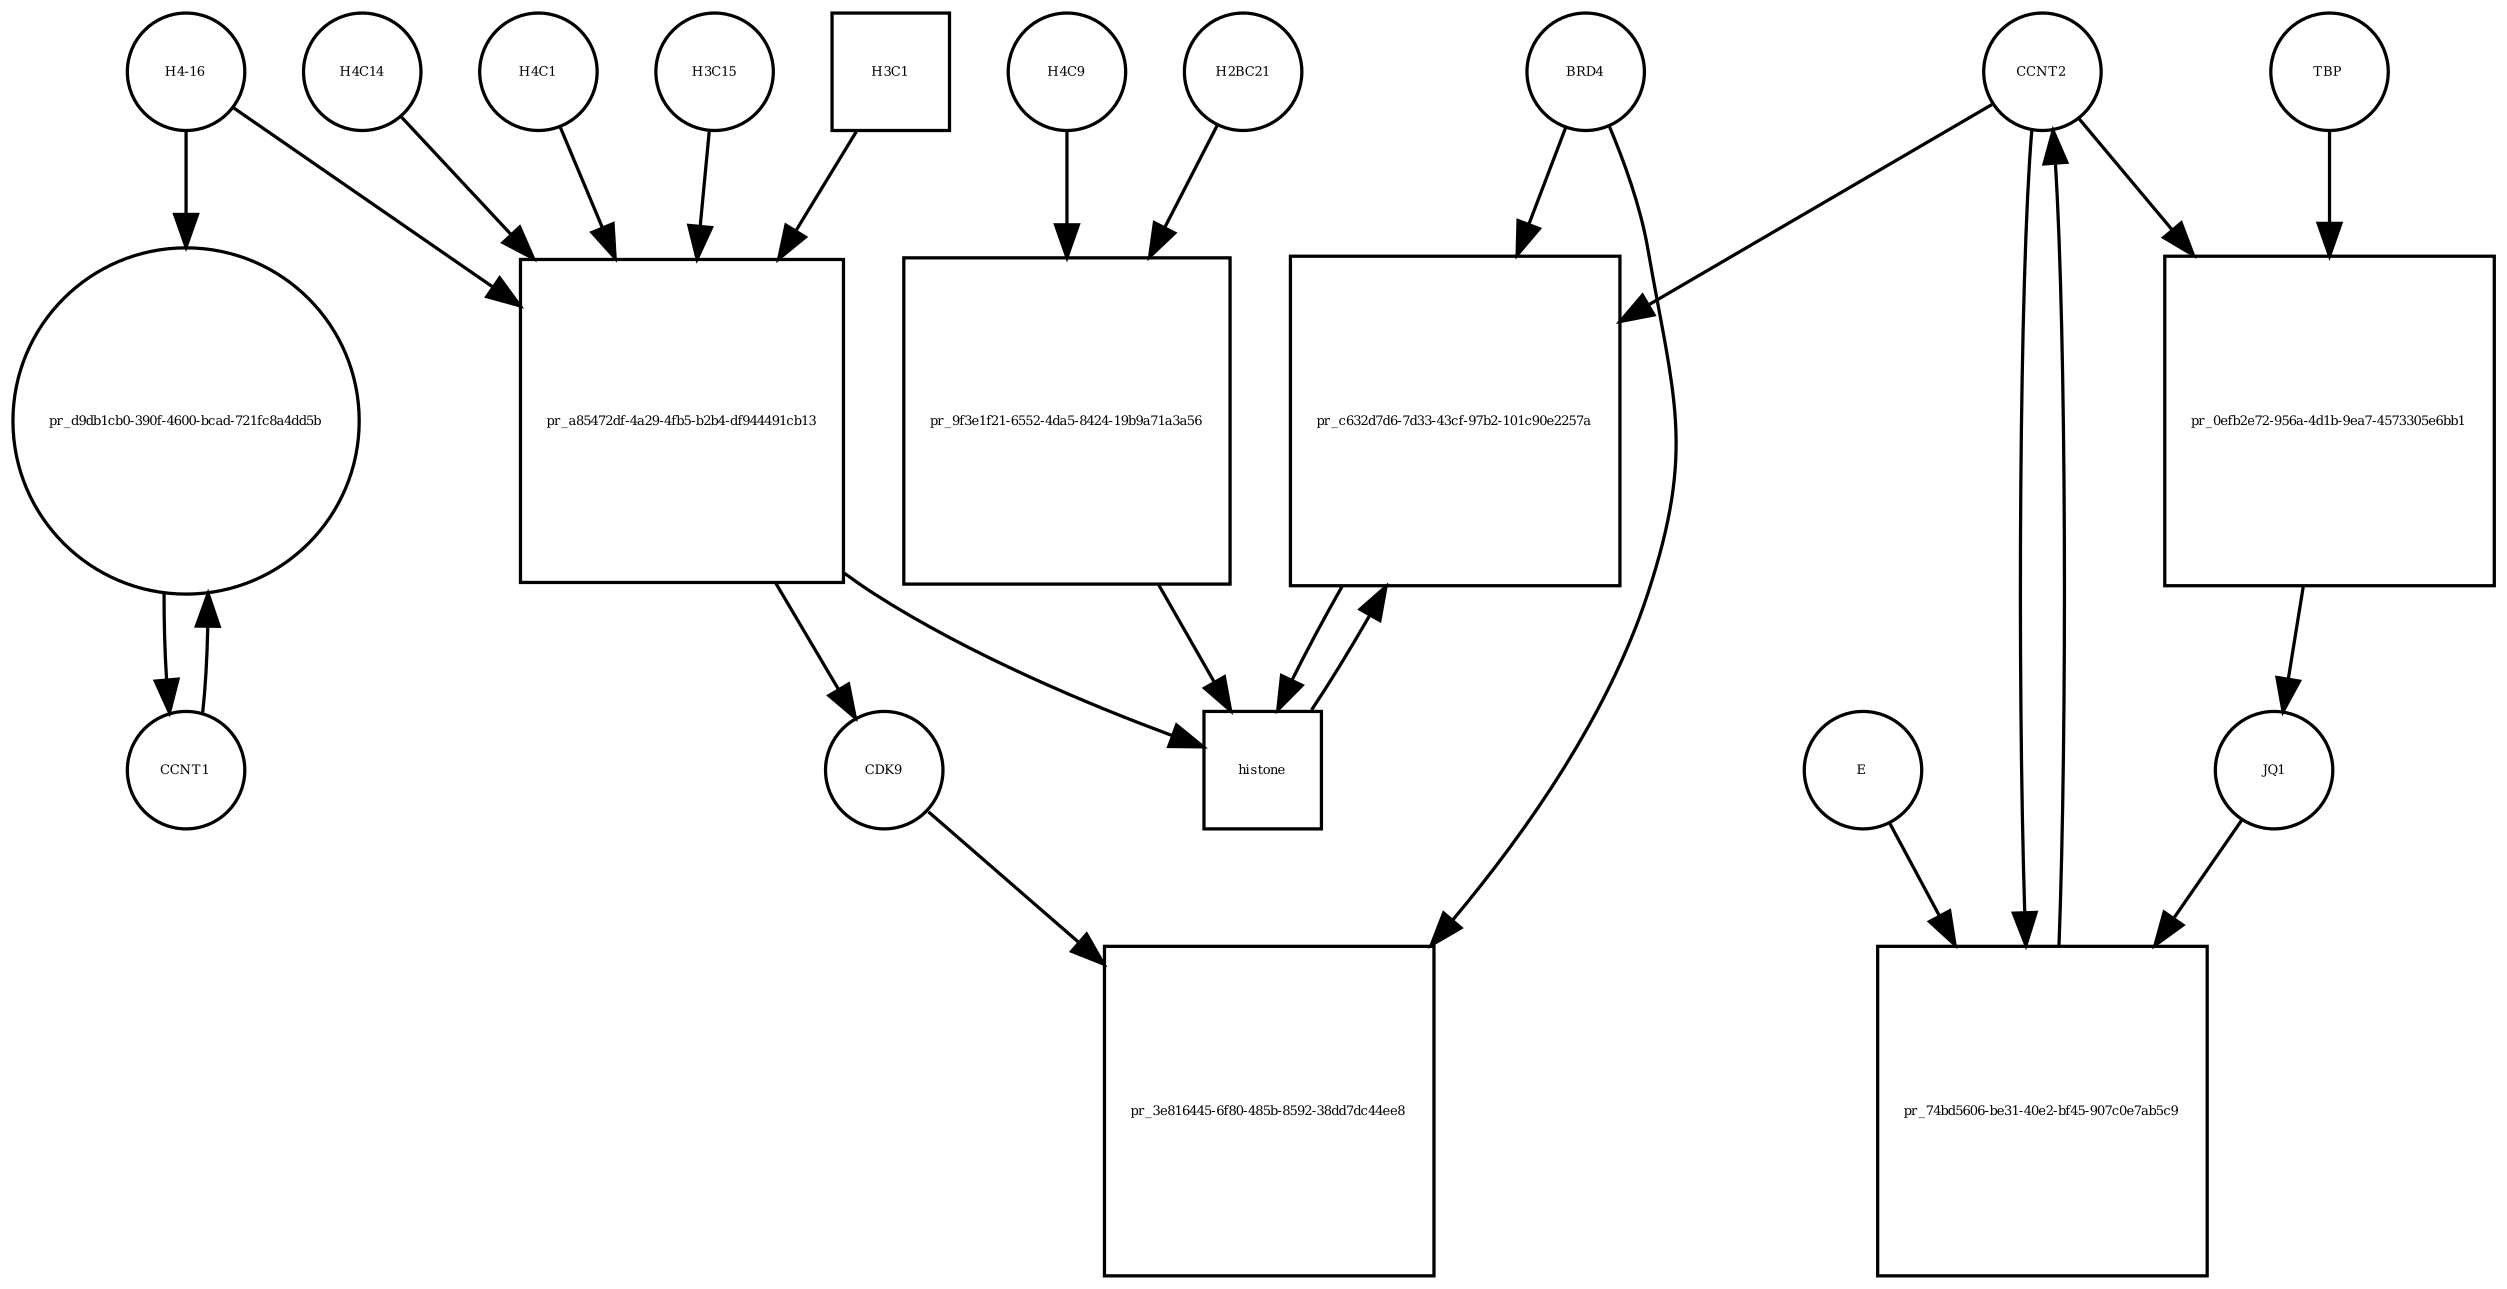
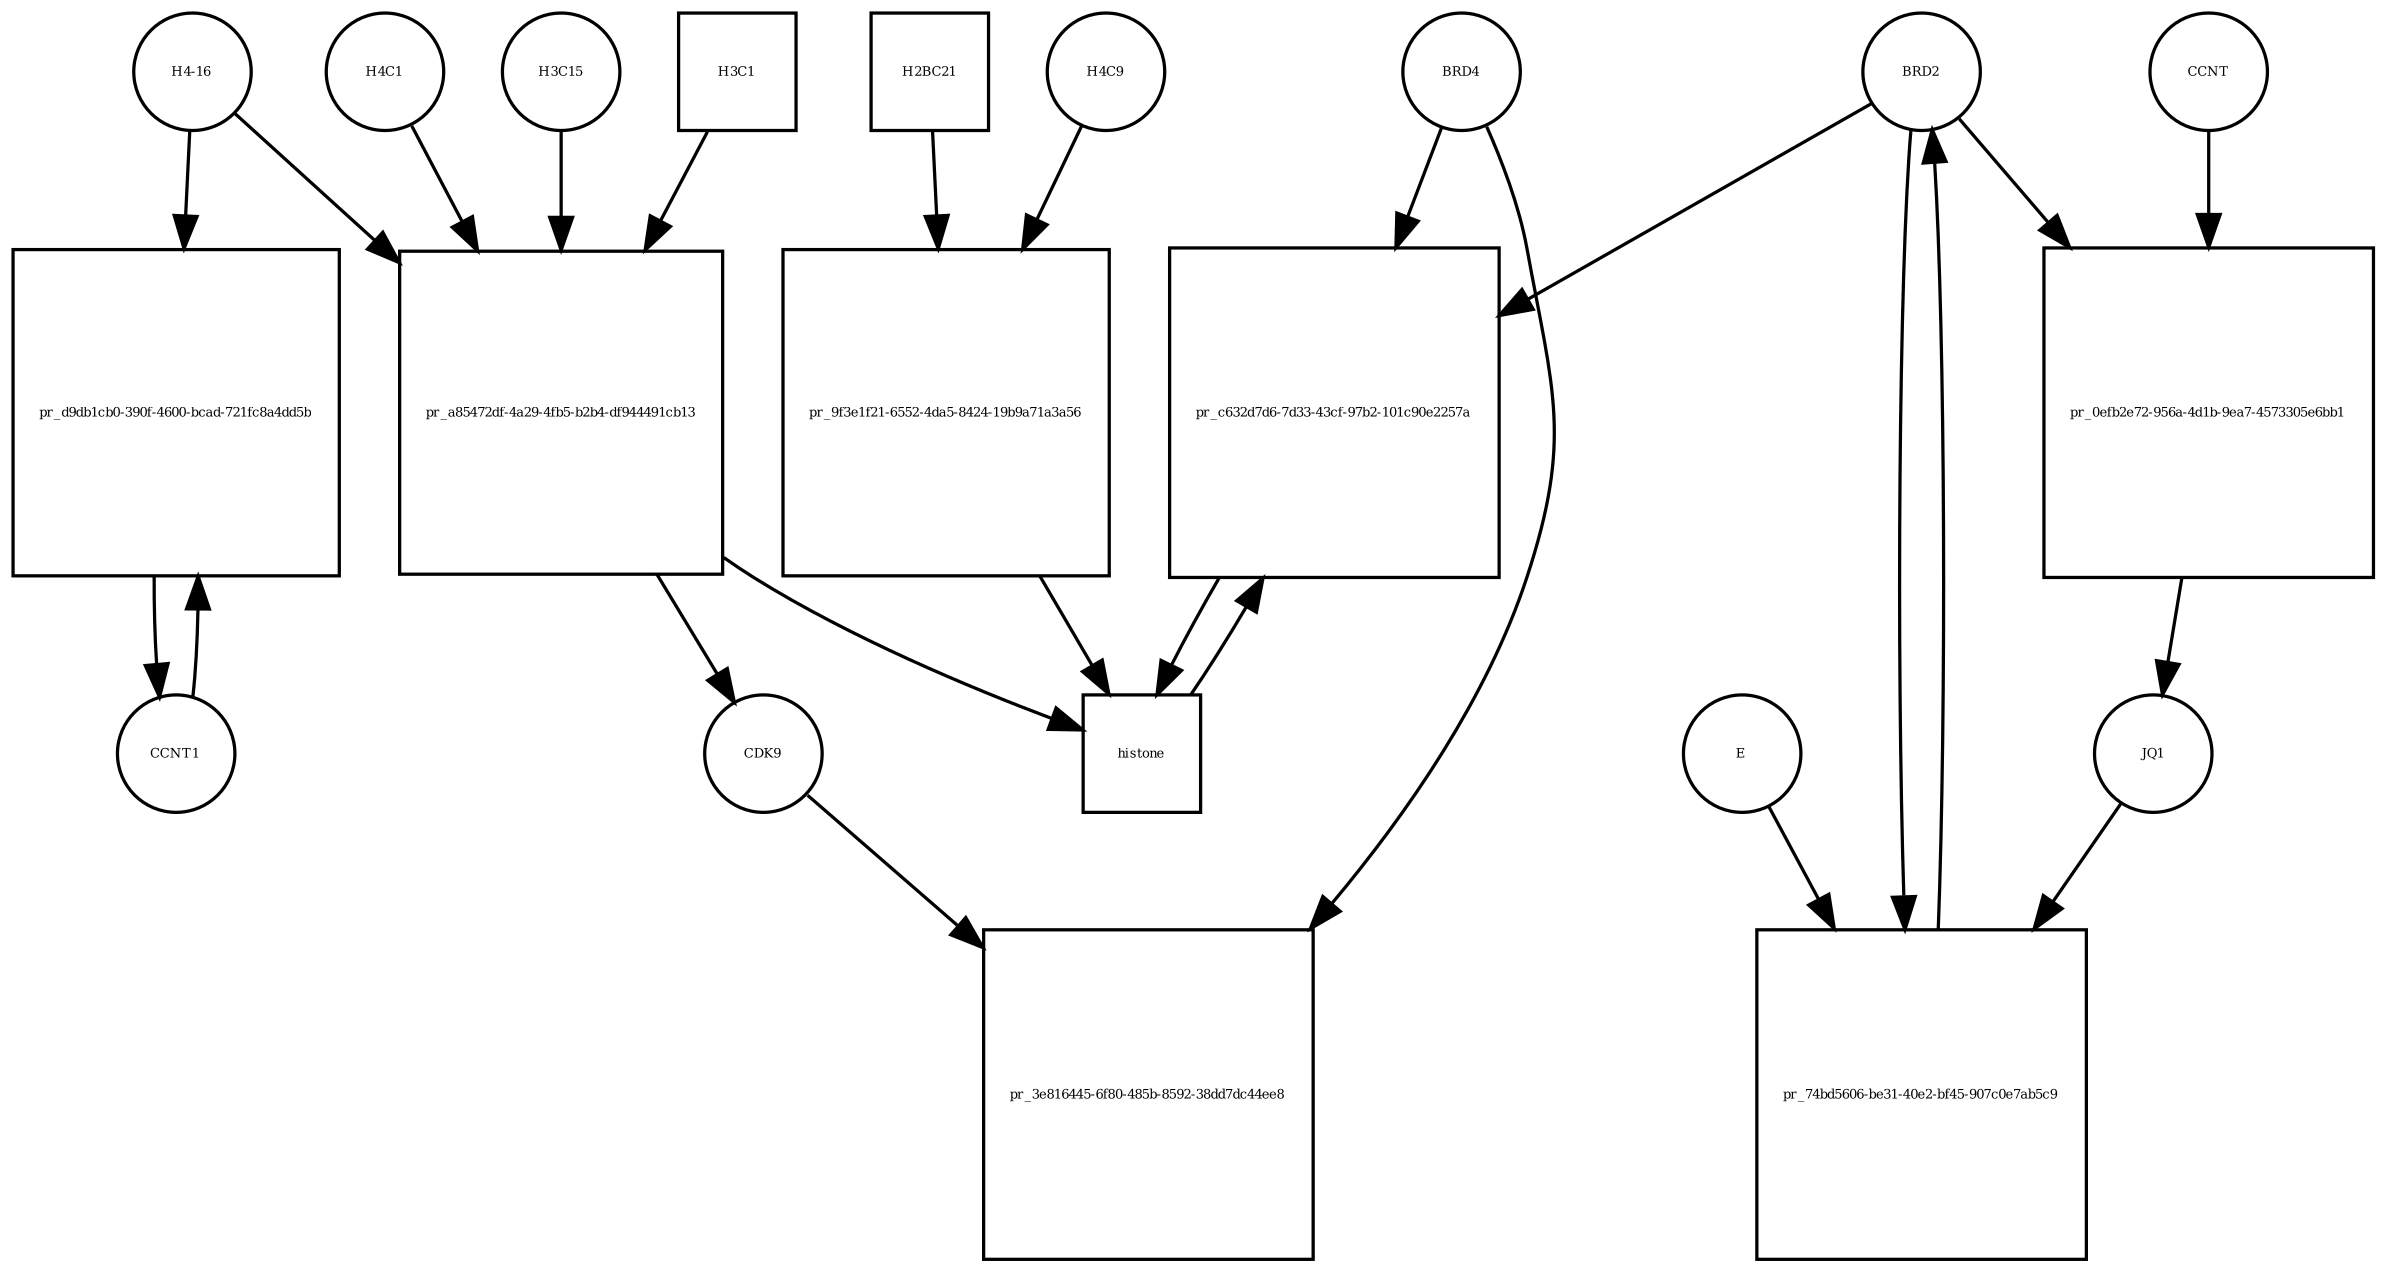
  strict digraph {
    node [bipartite=0 cls=macromolecule fontsize=4 shape=circle]
    edge [interaction_type=consumption]
    n1 [label=CDK9]
    n2 [bipartite=1 cls=process label="pr_3e816445-6f80-485b-8592-38dd7dc44ee8" shape=square]
    n3 [label=BRD4]
    n4 [bipartite=1 cls=process label="pr_c632d7d6-7d33-43cf-97b2-101c90e2257a" shape=square]
-   n5 [bipartite=1 cls=process label="pr_d9db1cb0-390f-4600-bcad-721fc8a4dd5b"]
+   n5 [bipartite=1 cls=process label="pr_d9db1cb0-390f-4600-bcad-721fc8a4dd5b" shape=square]
    n6 [label=CCNT1]
    n7 [cls=complex label=histone shape=square]
-   n8 [label=CCNT2]
+   n8 [label=BRD2]
    n9 [bipartite=1 cls=process label="pr_74bd5606-be31-40e2-bf45-907c0e7ab5c9" shape=square]
    n10 [bipartite=1 cls=process label="pr_0efb2e72-956a-4d1b-9ea7-4573305e6bb1" shape=square]
    n11 [label=JQ1]
    n12 [annotation=urn_miriam_ncbiprotein_BCD58755 label=E]
-   n13 [label=H4C14]
    n14 [bipartite=1 cls=process label="pr_a85472df-4a29-4fb5-b2b4-df944491cb13" shape=square]
    n15 [label="H4-16"]
    n16 [label=H4C1]
    n17 [label=H3C15]
    n18 [label=H3C1 shape=square]
-   n19 [label=TBP]
+   n19 [label=CCNT]
    n20 [label=H4C9]
    n21 [bipartite=1 cls=process label="pr_9f3e1f21-6552-4da5-8424-19b9a71a3a56" shape=square]
-   n22 [label=H2BC21]
+   n22 [label=H2BC21 shape=square]
    n1 -> n2
    n3 -> n2 [annotation=urn_miriam_taxonomy_10090 interaction_type=catalysis]
    n3 -> n4 [annotation="urn_miriam_doi_10.1038%2Fnsmb.3228.|urn_miriam_doi_10.1016%2Fj.molcel.2008.01.018" interaction_type=catalysis]
    n4 -> n7 [interaction_type=production]
    n5 -> n6 [interaction_type=production]
    n6 -> n5
    n7 -> n4
    n8 -> n4 [annotation="urn_miriam_doi_10.1038%2Fnsmb.3228.|urn_miriam_doi_10.1016%2Fj.molcel.2008.01.018" interaction_type=catalysis]
    n8 -> n9
    n8 -> n10 [annotation="urn_miriam_doi_10.1007%2Fs11010-006-9223-6" interaction_type=catalysis]
    n9 -> n8 [interaction_type=production]
    n10 -> n11 [interaction_type=production]
    n11 -> n9 [annotation="urn_miriam_doi_10.1038%2Fs41586-020-2286-9|urn_miriam_doi_10.1080%2F15592294.2018.1469891" interaction_type=inhibition]
    n12 -> n9 [annotation="urn_miriam_doi_10.1038%2Fs41586-020-2286-9|urn_miriam_doi_10.1080%2F15592294.2018.1469891" interaction_type=inhibition]
-   n13 -> n14
    n14 -> n1 [interaction_type=production]
    n14 -> n7 [interaction_type=production]
    n15 -> n5 [interaction_type=catalysis]
    n15 -> n14
    n16 -> n14
    n17 -> n14
    n18 -> n14
    n19 -> n10
    n20 -> n21
    n21 -> n7 [interaction_type=production]
    n22 -> n21
  }
